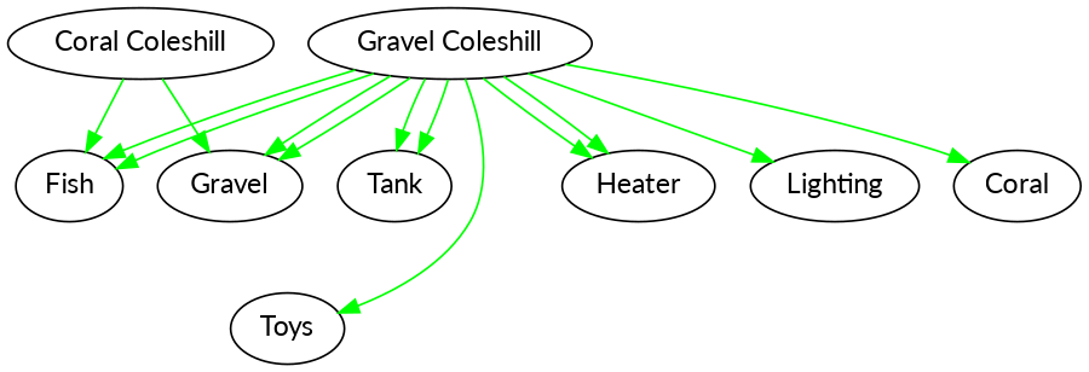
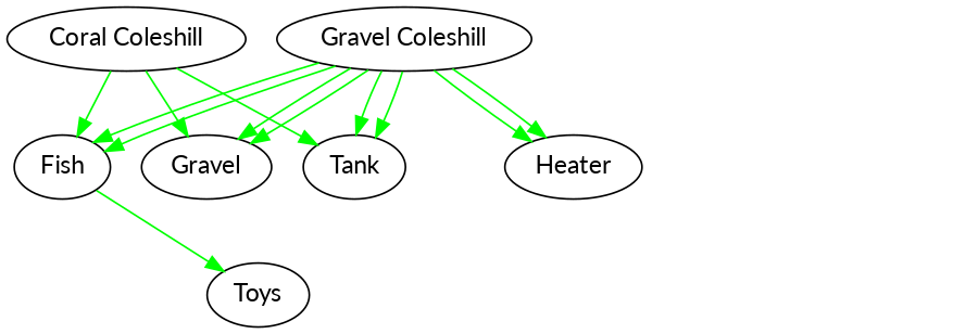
  digraph {
    fontname=Lato
    node [fontname=Lato]
    edge [color=green fontname=Lato]
    n1 [label="Coral Coleshill"]
    Tank
    Gravel
    Fish
    n5 [label="Gravel Coleshill"]
    Heater
    Toys
-   Lighting
-   Coral
+   n1 -> Tank
    n1 -> Gravel
    n1 -> Fish
    n5 -> Tank
    n5 -> Tank
    n5 -> Gravel
    n5 -> Gravel
    n5 -> Fish
    n5 -> Fish
    n5 -> Heater
    n5 -> Heater
-   n5 -> Toys
-   n5 -> Lighting
-   n5 -> Coral
+   Fish -> Toys
  }
